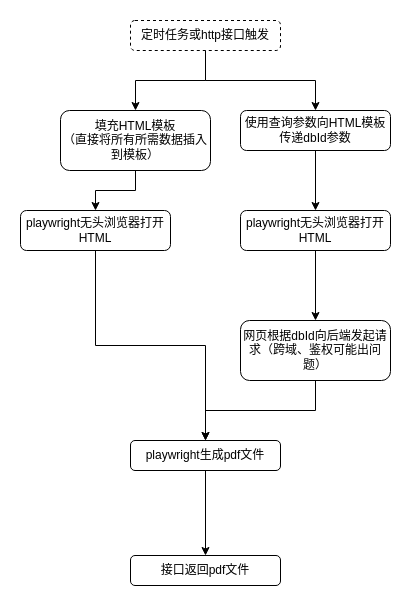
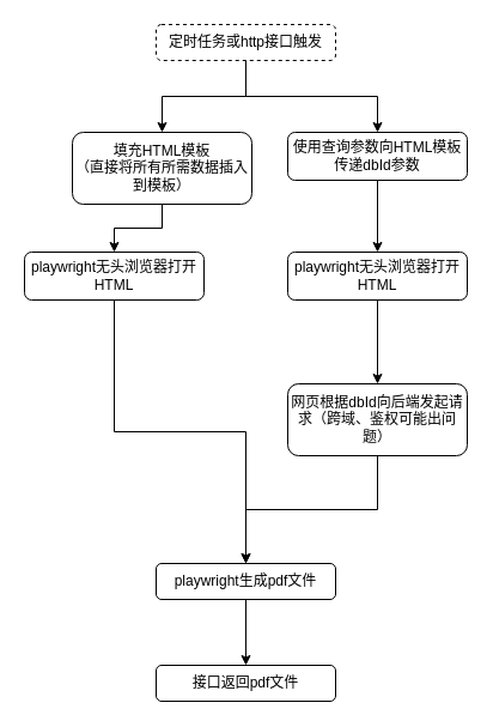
  <mxCell id="0" />
  <mxCell id="1" parent="0" />
  <mxCell id="2" style="edgeStyle=orthogonalEdgeStyle;rounded=0;orthogonalLoop=1;jettySize=auto;html=1;exitX=0.5;exitY=1;exitDx=0;exitDy=0;" edge="1" parent="1" source="4" target="6"><mxGeometry relative="1" as="geometry" /></mxCell>
  <mxCell id="3" style="edgeStyle=orthogonalEdgeStyle;rounded=0;orthogonalLoop=1;jettySize=auto;html=1;exitX=0.5;exitY=1;exitDx=0;exitDy=0;" edge="1" parent="1" source="4" target="8"><mxGeometry relative="1" as="geometry" /></mxCell>
  <mxCell id="4" value="定时任务或http接口触发" style="rounded=1;whiteSpace=wrap;html=1;dashed=1;" vertex="1" parent="1"><mxGeometry x="130" y="20" width="150" height="30" as="geometry" /></mxCell>
  <mxCell id="5" style="edgeStyle=orthogonalEdgeStyle;rounded=0;orthogonalLoop=1;jettySize=auto;html=1;exitX=0.5;exitY=1;exitDx=0;exitDy=0;entryX=0.5;entryY=0;entryDx=0;entryDy=0;" edge="1" parent="1" source="6" target="12"><mxGeometry relative="1" as="geometry" /></mxCell>
  <mxCell id="6" value="&lt;div&gt;填充HTML模板&lt;/div&gt;&lt;div&gt;（直接将所有所需数据插入到模板）&lt;/div&gt;" style="rounded=1;whiteSpace=wrap;html=1;" vertex="1" parent="1"><mxGeometry x="60" y="110" width="150" height="60" as="geometry" /></mxCell>
  <mxCell id="7" style="edgeStyle=orthogonalEdgeStyle;rounded=0;orthogonalLoop=1;jettySize=auto;html=1;exitX=0.5;exitY=1;exitDx=0;exitDy=0;" edge="1" parent="1" source="8" target="10"><mxGeometry relative="1" as="geometry" /></mxCell>
  <mxCell id="8" value="使用查询参数向HTML模板传递dbId参数" style="rounded=1;whiteSpace=wrap;html=1;" vertex="1" parent="1"><mxGeometry x="240" y="110" width="150" height="40" as="geometry" /></mxCell>
  <mxCell id="9" style="edgeStyle=orthogonalEdgeStyle;rounded=0;orthogonalLoop=1;jettySize=auto;html=1;exitX=0.5;exitY=1;exitDx=0;exitDy=0;entryX=0.5;entryY=0;entryDx=0;entryDy=0;" edge="1" parent="1" source="10" target="14"><mxGeometry relative="1" as="geometry" /></mxCell>
  <mxCell id="10" value="playwright无头浏览器打开HTML" style="rounded=1;whiteSpace=wrap;html=1;" vertex="1" parent="1"><mxGeometry x="240" y="210" width="150" height="40" as="geometry" /></mxCell>
  <mxCell id="11" style="edgeStyle=orthogonalEdgeStyle;rounded=0;orthogonalLoop=1;jettySize=auto;html=1;exitX=0.5;exitY=1;exitDx=0;exitDy=0;entryX=0.5;entryY=0;entryDx=0;entryDy=0;" edge="1" parent="1" source="12" target="16"><mxGeometry relative="1" as="geometry" /></mxCell>
  <mxCell id="12" value="playwright无头浏览器打开HTML" style="rounded=1;whiteSpace=wrap;html=1;" vertex="1" parent="1"><mxGeometry x="20" y="210" width="150" height="40" as="geometry" /></mxCell>
  <mxCell id="13" style="edgeStyle=orthogonalEdgeStyle;rounded=0;orthogonalLoop=1;jettySize=auto;html=1;exitX=0.5;exitY=1;exitDx=0;exitDy=0;entryX=0.5;entryY=0;entryDx=0;entryDy=0;" edge="1" parent="1" source="14" target="16"><mxGeometry relative="1" as="geometry" /></mxCell>
  <mxCell id="14" value="网页根据dbId向后端发起请求（跨域、鉴权可能出问题）" style="rounded=1;whiteSpace=wrap;html=1;" vertex="1" parent="1"><mxGeometry x="240" y="320" width="150" height="60" as="geometry" /></mxCell>
  <mxCell id="15" style="edgeStyle=orthogonalEdgeStyle;rounded=0;orthogonalLoop=1;jettySize=auto;html=1;exitX=0.5;exitY=1;exitDx=0;exitDy=0;entryX=0.5;entryY=0;entryDx=0;entryDy=0;" edge="1" parent="1" source="16" target="17"><mxGeometry relative="1" as="geometry"><mxPoint x="205" y="550" as="targetPoint" /></mxGeometry></mxCell>
- <mxCell id="16" value="playwright生成pdf文件" style="rounded=1;whiteSpace=wrap;html=1;" vertex="1" parent="1"><mxGeometry x="130" y="440" width="150" height="30" as="geometry" /></mxCell>
+ <mxCell id="16" value="playwright生成pdf文件" style="rounded=1;whiteSpace=wrap;html=1;" vertex="1" parent="1"><mxGeometry x="130" y="470" width="150" height="30" as="geometry" /></mxCell>
  <mxCell id="17" value="&lt;div&gt;接口返回pdf文件&lt;/div&gt;" style="rounded=1;whiteSpace=wrap;html=1;" vertex="1" parent="1"><mxGeometry x="130" y="555" width="150" height="30" as="geometry" /></mxCell>
